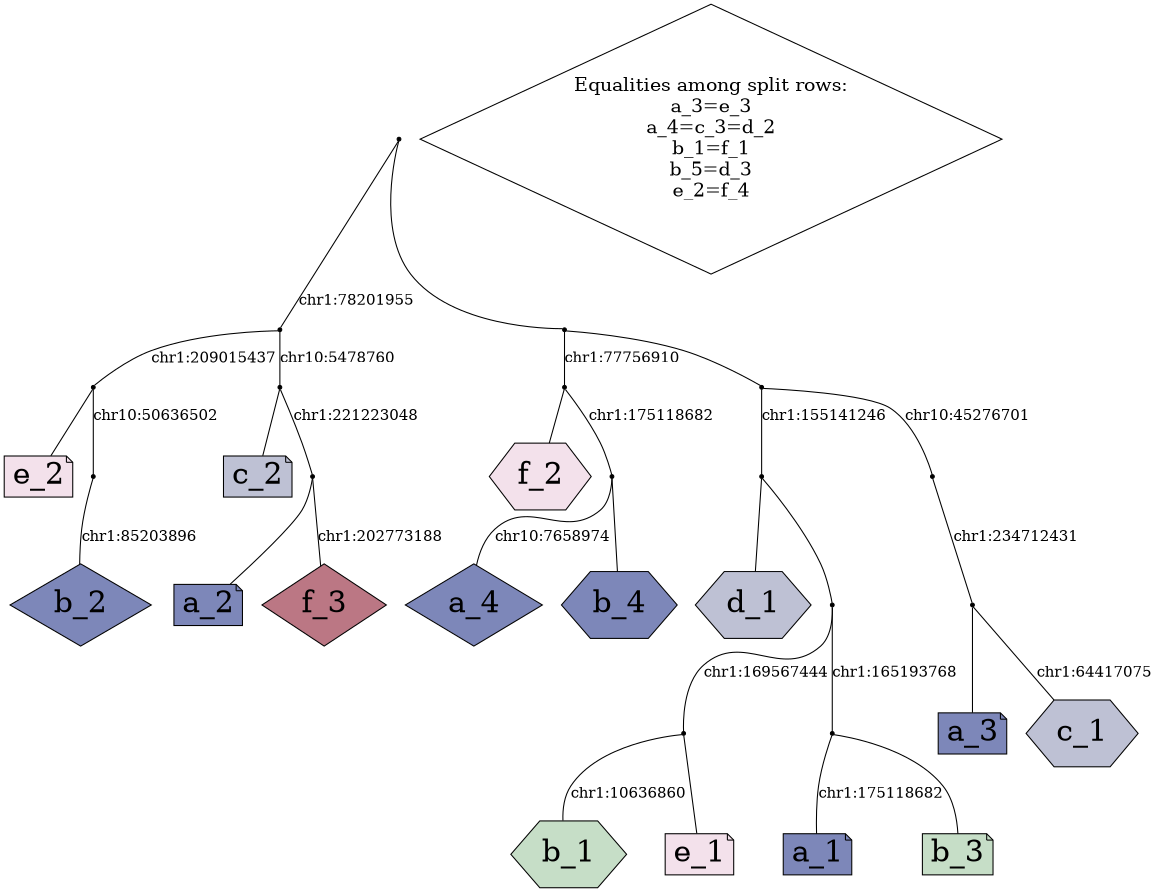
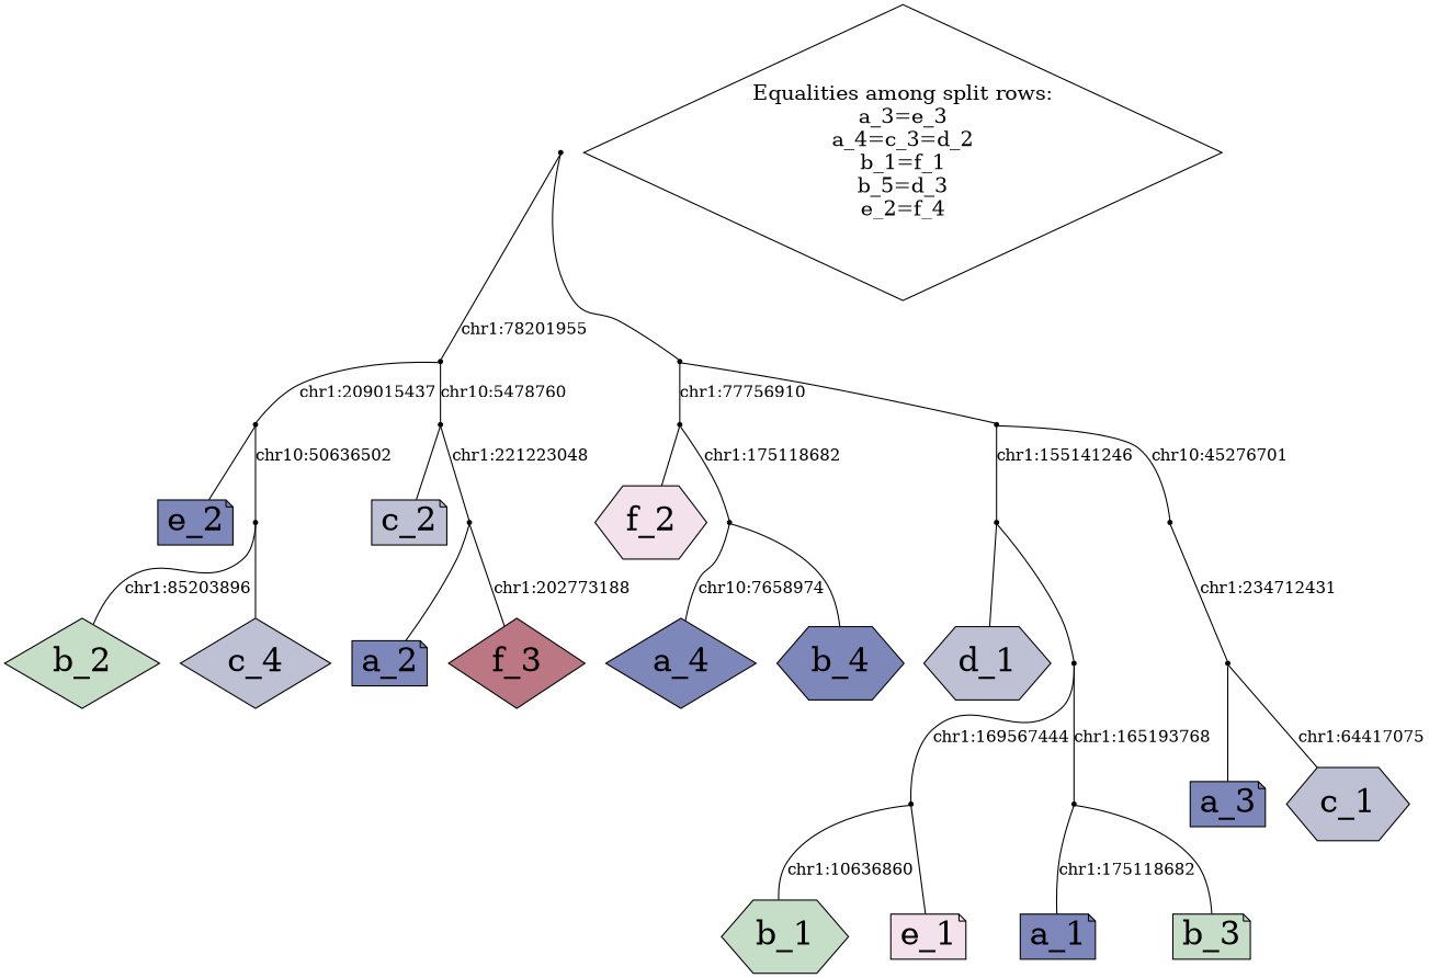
  digraph {
    node [fillcolor=black shape=point style=filled]
    edge [arrowhead=none]
    n1 [fillcolor="#7d87b9" fontsize=28 label=a_1 shape=note]
    n2 [fillcolor="#7d87b9" fontsize=28 label=a_2 shape=note]
    n3 [fillcolor="#7d87b9" fontsize=28 label=a_3 shape=note]
    n4 [fillcolor="#7d87b9" fontsize=28 label=a_4 shape=diamond]
    n5 [fillcolor="#c6dec7" fontsize=28 label=b_1 shape=hexagon]
-   n6 [fillcolor="#7d87b9" fontsize=28 label=b_2 shape=diamond]
+   n6 [fillcolor="#c6dec7" fontsize=28 label=b_2 shape=diamond]
    n7 [fillcolor="#c6dec7" fontsize=28 label=b_3 shape=note]
    n8 [fillcolor="#7d87b9" fontsize=28 label=b_4 shape=hexagon]
    n9 [fillcolor="#bec1d4" fontsize=28 label=c_1 shape=hexagon]
    n10 [fillcolor="#bec1d4" fontsize=28 label=c_2 shape=note]
+   n11 [fillcolor="#bec1d4" fontsize=28 label=c_4 shape=diamond]
    n12 [fillcolor="#bec1d4" fontsize=28 label=d_1 shape=hexagon]
    n13 [fillcolor="#f3e1eb" fontsize=28 label=e_1 shape=note]
-   n14 [fillcolor="#f3e1eb" fontsize=28 label=e_2 shape=note]
+   n14 [fillcolor="#7d87b9" fontsize=28 label=e_2 shape=note]
    n15 [fillcolor="#f3e1eb" fontsize=28 label=f_2 shape=hexagon]
    n16 [fillcolor="#bb7784" fontsize=28 label=f_3 shape=diamond]
    n17 [fontsize=18 label="Equalities among split rows:\na_3=e_3\na_4=c_3=d_2\nb_1=f_1\nb_5=d_3\ne_2=f_4\n" shape=diamond fillcolor="" style=""]
    Int1
    Int2
    Int3
    Int4
    Int5
    Int6
    Int7
    Int8
    Int9
    Int10
    Int11
    Int12
    Int13
    Int14
    Int15
    Int16
    Int1 -> n6 [label="chr1:85203896"]
+   Int1 -> n11
    Int2 -> n2
    Int2 -> n16 [label="chr1:202773188"]
    Int3 -> n14
    Int3 -> Int1 [label="chr10:50636502"]
    Int4 -> n10
    Int4 -> Int2 [label="chr1:221223048"]
    Int5 -> n5 [label="chr1:10636860"]
    Int5 -> n13
    Int6 -> n4 [label="chr10:7658974"]
    Int6 -> n8
    Int7 -> n3
    Int7 -> n9 [label="chr1:64417075"]
    Int8 -> n1 [label="chr1:175118682"]
    Int8 -> n7
    Int9 -> Int5 [label="chr1:169567444"]
    Int9 -> Int8 [label="chr1:165193768"]
    Int10 -> Int3 [label="chr1:209015437"]
    Int10 -> Int4 [label="chr10:5478760"]
    Int11 -> n15
    Int11 -> Int6 [label="chr1:175118682"]
    Int12 -> n12
    Int12 -> Int9
    Int13 -> Int7 [label="chr1:234712431"]
    Int14 -> Int12 [label="chr1:155141246"]
    Int14 -> Int13 [label="chr10:45276701"]
    Int15 -> Int11 [label="chr1:77756910"]
    Int15 -> Int14
    Int16 -> Int10 [label="chr1:78201955"]
    Int16 -> Int15
  }
